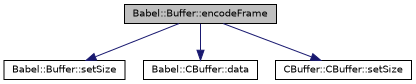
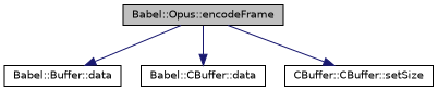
  digraph {
    rankdir=TB
    node [color=black fillcolor=white fontname=Helvetica fontsize=10 shape=record style=filled]
    edge [color=midnightblue fontname=Helvetica fontsize=10 labelfontname=Helvetica labelfontsize=10 style=solid]
-   n1 [fillcolor=grey75 fontcolor=black height=0.2 label="Babel::Buffer::encodeFrame" width=0.4]
-   n2 [height=0.2 label="Babel::Buffer::setSize" width=0.4]
+   n1 [fillcolor=grey75 fontcolor=black height=0.2 label="Babel::Opus::encodeFrame" width=0.4]
+   n2 [height=0.2 label="Babel::Buffer::data" width=0.4]
    n3 [height=0.2 label="Babel::CBuffer::data" width=0.4]
    n4 [height=0.2 label="CBuffer::CBuffer::setSize" width=0.4]
    n1 -> n2
    n1 -> n3
    n1 -> n4
  }
